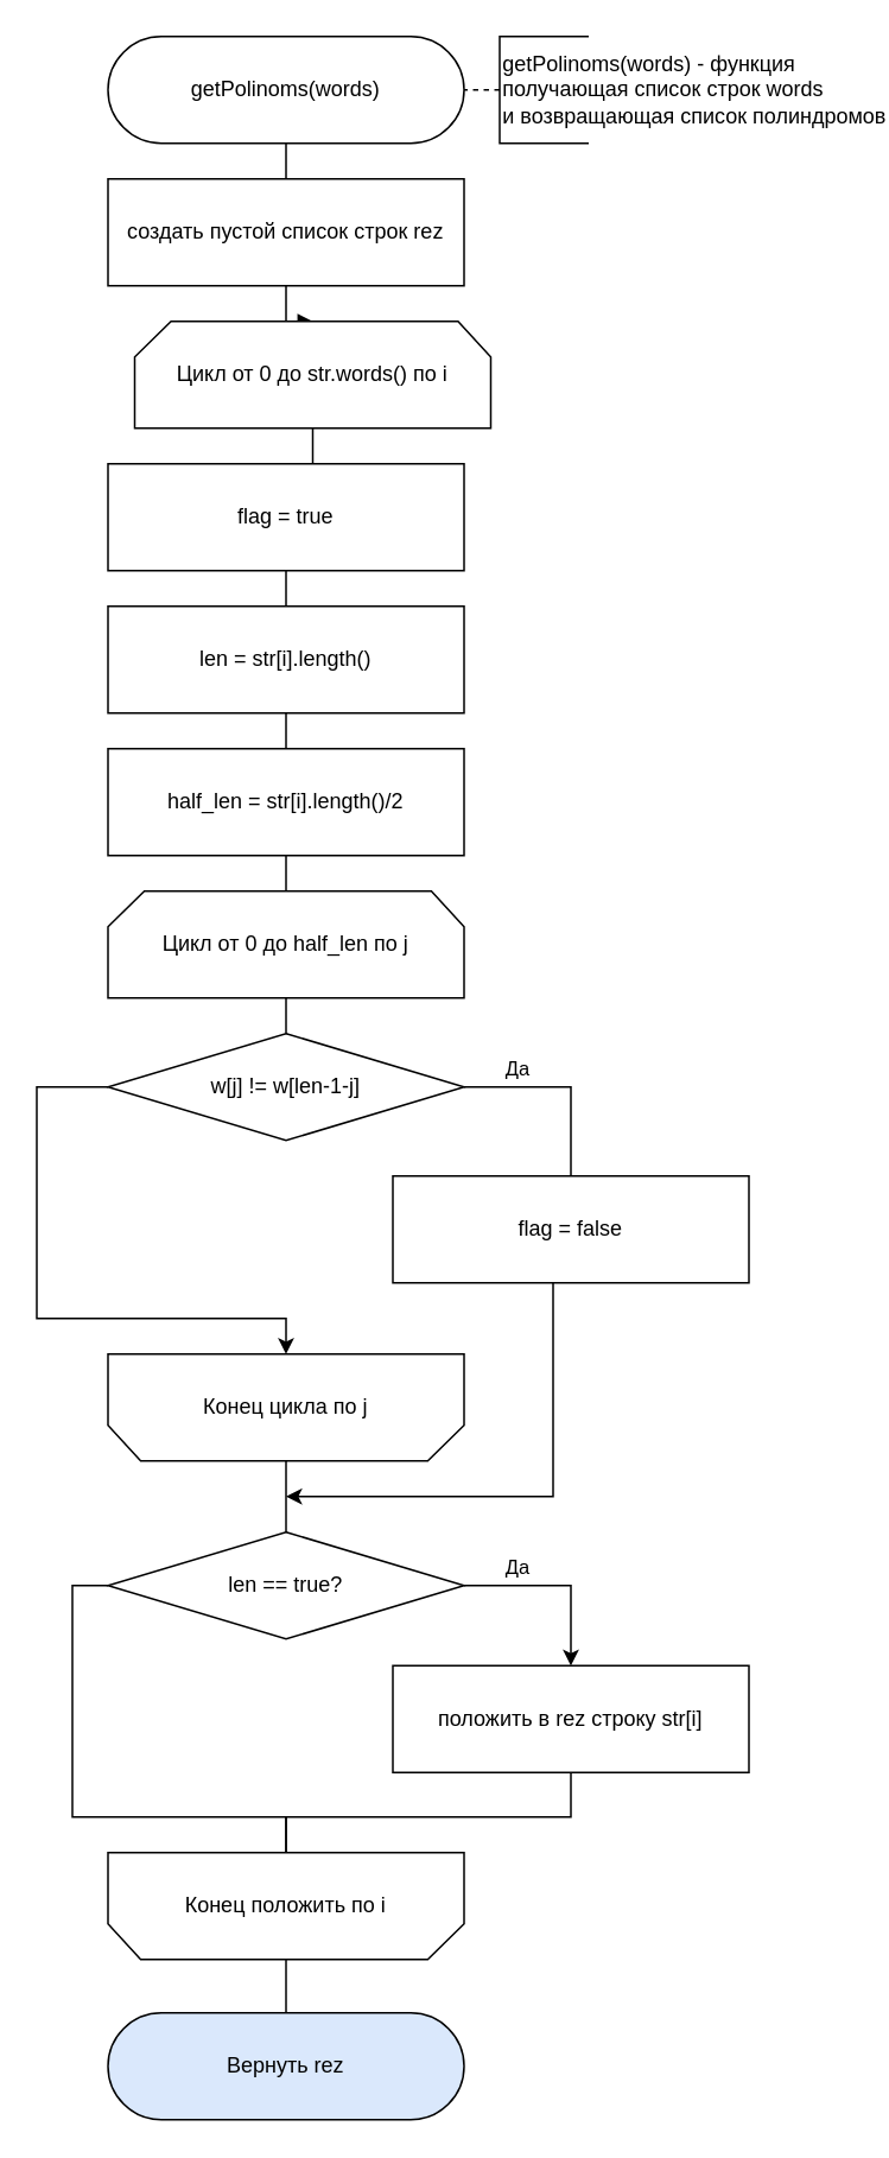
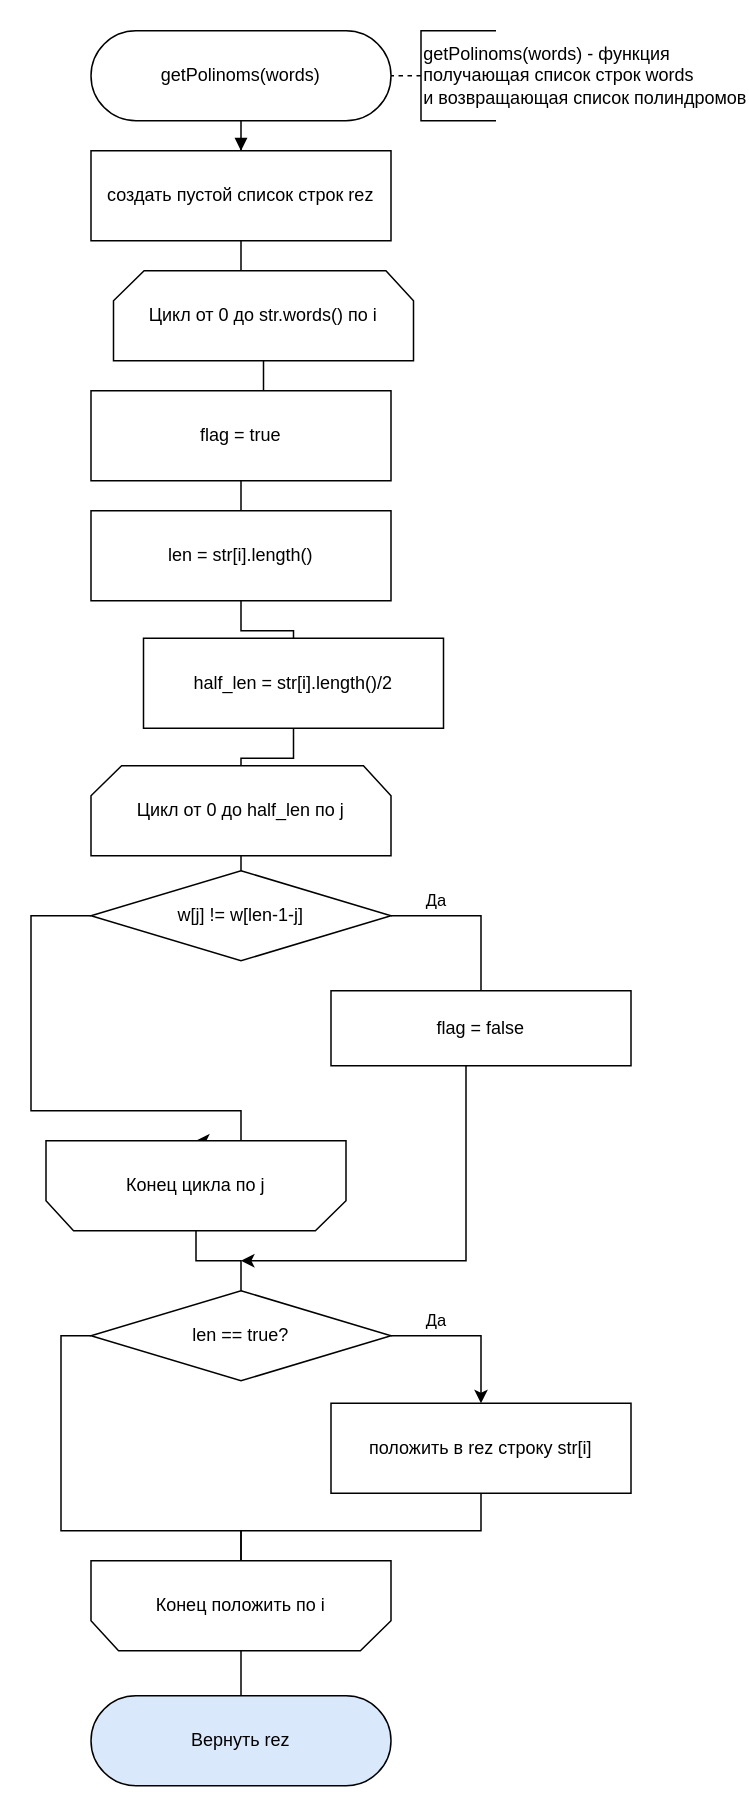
  <mxCell id="0" />
  <mxCell id="1" parent="0" />
- <mxCell id="2" value="" style="edgeStyle=orthogonalEdgeStyle;rounded=0;orthogonalLoop=1;jettySize=auto;html=1;endArrow=none;" parent="1" source="3" target="7" edge="1"><mxGeometry relative="1" as="geometry" /></mxCell>
+ <mxCell id="2" value="" style="edgeStyle=orthogonalEdgeStyle;rounded=0;orthogonalLoop=1;jettySize=auto;html=1;endArrow=block;" parent="1" source="3" target="7" edge="1"><mxGeometry relative="1" as="geometry" /></mxCell>
  <mxCell id="3" value="getPolinoms(words)" style="rounded=1;whiteSpace=wrap;html=1;arcSize=50;" parent="1" vertex="1"><mxGeometry x="60" y="20" width="200" height="60" as="geometry" /></mxCell>
  <mxCell id="4" value="&lt;div&gt;getPolinoms(words) - функция&lt;/div&gt;&lt;div&gt;получающая список строк words&lt;br&gt;&lt;/div&gt;&lt;div&gt;и возвращающая список полиндромов&lt;br&gt;&lt;/div&gt;" style="strokeWidth=1;html=1;shape=mxgraph.flowchart.annotation_1;align=left;pointerEvents=1;" parent="1" vertex="1"><mxGeometry x="280" y="20" width="50" height="60" as="geometry" /></mxCell>
  <mxCell id="5" value="" style="endArrow=none;dashed=1;html=1;exitX=0;exitY=0.5;exitDx=0;exitDy=0;exitPerimeter=0;entryX=1;entryY=0.5;entryDx=0;entryDy=0;" parent="1" source="4" target="3" edge="1"><mxGeometry width="50" height="50" relative="1" as="geometry"><mxPoint x="390" y="200" as="sourcePoint" /><mxPoint x="240" y="50" as="targetPoint" /></mxGeometry></mxCell>
- <mxCell id="6" value="" style="edgeStyle=orthogonalEdgeStyle;rounded=0;orthogonalLoop=1;jettySize=auto;html=1;endArrow=block;" parent="1" source="7" target="9" edge="1"><mxGeometry relative="1" as="geometry" /></mxCell>
+ <mxCell id="6" value="" style="edgeStyle=orthogonalEdgeStyle;rounded=0;orthogonalLoop=1;jettySize=auto;html=1;endArrow=none;" parent="1" source="7" target="9" edge="1"><mxGeometry relative="1" as="geometry" /></mxCell>
  <mxCell id="7" value="создать пустой список строк rez" style="rounded=0;whiteSpace=wrap;html=1;" parent="1" vertex="1"><mxGeometry x="60" y="100" width="200" height="60" as="geometry" /></mxCell>
  <mxCell id="8" value="" style="edgeStyle=orthogonalEdgeStyle;rounded=0;orthogonalLoop=1;jettySize=auto;html=1;endArrow=none;" edge="1" parent="1" source="9" target="22"><mxGeometry relative="1" as="geometry" /></mxCell>
  <mxCell id="9" value="Цикл от 0 до str.words() по i" style="strokeWidth=1;html=1;shape=stencil(rZVNb4MwDIZ/Ta5VIFoFxynrTlUvPeycUndEhQQF2q7/vikuGh+DMa8SB/wa3gcbW2FClqkqgIXcqByYeGNhuLa28MJa57ryob9NMbHkGF4wjCMMVVlAUqF2Vk6rXQaYKStnj3DR++rhoE0KDl3FivFX/8z9EjKxxngTbU3ZybTy3kxp49/lX2jGFy+IuT5ijApPyKEC11G/y9ugwMJ3MimYR9oSSN2KGu5vpI+/kwIaaUXpXp8VzIRtCHXxBQ97uDiayduSeDG1OlIvm60jVDfCE9IrYwso5E4lx09nT2b/41cW6r7cg0STzu0ZWkPXm++pBjQOmTYthyj+r0OvgU+wWBIs+JMdKGVQ/kaS2RImhtbrg4mo1ZExEvJgHUzM10FnGZ4jY6M7MKhVPNdq4QY=);whiteSpace=wrap;" parent="1" vertex="1"><mxGeometry x="75" y="180" width="200" height="60" as="geometry" /></mxCell>
  <mxCell id="10" value="Да" style="edgeStyle=orthogonalEdgeStyle;rounded=0;orthogonalLoop=1;jettySize=auto;html=1;entryX=0.5;entryY=0;entryDx=0;entryDy=0;exitX=1;exitY=0.5;exitDx=0;exitDy=0;endArrow=none;" edge="1" parent="1" source="12" target="14"><mxGeometry x="-0.455" y="10" relative="1" as="geometry"><Array as="points"><mxPoint x="320" y="610" /></Array><mxPoint as="offset" /></mxGeometry></mxCell>
  <mxCell id="11" style="edgeStyle=orthogonalEdgeStyle;rounded=0;orthogonalLoop=1;jettySize=auto;html=1;entryX=0.5;entryY=1;entryDx=0;entryDy=0;exitX=0;exitY=0.5;exitDx=0;exitDy=0;entryPerimeter=0;" edge="1" parent="1" source="12" target="30"><mxGeometry relative="1" as="geometry"><mxPoint x="0" y="660" as="targetPoint" /><Array as="points"><mxPoint x="20" y="610" /><mxPoint x="20" y="740" /><mxPoint x="160" y="740" /></Array></mxGeometry></mxCell>
  <mxCell id="12" value="w[j] != w[len-1-j]" style="rhombus;whiteSpace=wrap;html=1;" vertex="1" parent="1"><mxGeometry x="60" y="580" width="200" height="60" as="geometry" /></mxCell>
  <mxCell id="13" style="edgeStyle=orthogonalEdgeStyle;rounded=0;orthogonalLoop=1;jettySize=auto;html=1;fontColor=#030303;" edge="1" parent="1" source="14"><mxGeometry relative="1" as="geometry"><mxPoint x="160" y="840" as="targetPoint" /><Array as="points"><mxPoint x="310" y="840" /></Array></mxGeometry></mxCell>
- <mxCell id="14" value="flag = false" style="rounded=0;whiteSpace=wrap;html=1;" vertex="1" parent="1"><mxGeometry x="220" y="660" width="200" height="60" as="geometry" /></mxCell>
+ <mxCell id="14" value="flag = false" style="rounded=0;whiteSpace=wrap;html=1;" vertex="1" parent="1"><mxGeometry x="220" y="660" width="200" height="50" as="geometry" /></mxCell>
  <mxCell id="15" style="edgeStyle=orthogonalEdgeStyle;rounded=0;orthogonalLoop=1;jettySize=auto;html=1;entryX=0.5;entryY=1;entryDx=0;entryDy=0;entryPerimeter=0;fontColor=#000000;endArrow=none;" edge="1" parent="1" source="16" target="32"><mxGeometry relative="1" as="geometry"><Array as="points"><mxPoint x="320" y="1020" /><mxPoint x="160" y="1020" /></Array></mxGeometry></mxCell>
  <mxCell id="16" value="положить в rez строку str[i]" style="rounded=0;whiteSpace=wrap;html=1;" vertex="1" parent="1"><mxGeometry x="220" y="935" width="200" height="60" as="geometry" /></mxCell>
  <mxCell id="17" value="Да" style="edgeStyle=orthogonalEdgeStyle;rounded=0;orthogonalLoop=1;jettySize=auto;html=1;entryX=0.5;entryY=0;entryDx=0;entryDy=0;exitX=1;exitY=0.5;exitDx=0;exitDy=0;" edge="1" parent="1" source="19" target="16"><mxGeometry x="-0.429" y="10" relative="1" as="geometry"><mxPoint as="offset" /></mxGeometry></mxCell>
  <mxCell id="18" style="edgeStyle=orthogonalEdgeStyle;rounded=0;orthogonalLoop=1;jettySize=auto;html=1;fontColor=#000000;exitX=0;exitY=0.5;exitDx=0;exitDy=0;endArrow=none;" edge="1" parent="1" source="19"><mxGeometry relative="1" as="geometry"><mxPoint x="160" y="1040" as="targetPoint" /><Array as="points"><mxPoint x="40" y="890" /><mxPoint x="40" y="1020" /><mxPoint x="160" y="1020" /></Array></mxGeometry></mxCell>
  <mxCell id="19" value="len == true?" style="rhombus;whiteSpace=wrap;html=1;" vertex="1" parent="1"><mxGeometry x="60" y="860" width="200" height="60" as="geometry" /></mxCell>
  <mxCell id="20" value="Вернуть rez" style="rounded=1;whiteSpace=wrap;html=1;arcSize=50;fillColor=#dae8fc;" vertex="1" parent="1"><mxGeometry x="60" y="1130" width="200" height="60" as="geometry" /></mxCell>
  <mxCell id="21" style="edgeStyle=orthogonalEdgeStyle;rounded=0;orthogonalLoop=1;jettySize=auto;html=1;exitX=0.5;exitY=1;exitDx=0;exitDy=0;entryX=0.5;entryY=0;entryDx=0;entryDy=0;endArrow=none;" edge="1" parent="1" source="22" target="24"><mxGeometry relative="1" as="geometry" /></mxCell>
  <mxCell id="22" value="flag = true" style="rounded=0;whiteSpace=wrap;html=1;" vertex="1" parent="1"><mxGeometry x="60" y="260" width="200" height="60" as="geometry" /></mxCell>
  <mxCell id="23" style="edgeStyle=orthogonalEdgeStyle;rounded=0;orthogonalLoop=1;jettySize=auto;html=1;exitX=0.5;exitY=1;exitDx=0;exitDy=0;entryX=0.5;entryY=0;entryDx=0;entryDy=0;endArrow=none;" edge="1" parent="1" source="24" target="26"><mxGeometry relative="1" as="geometry" /></mxCell>
  <mxCell id="24" value="len = str[i].length()" style="rounded=0;whiteSpace=wrap;html=1;" vertex="1" parent="1"><mxGeometry x="60" y="340" width="200" height="60" as="geometry" /></mxCell>
  <mxCell id="25" style="edgeStyle=orthogonalEdgeStyle;rounded=0;orthogonalLoop=1;jettySize=auto;html=1;exitX=0.5;exitY=1;exitDx=0;exitDy=0;entryX=0.5;entryY=0;entryDx=0;entryDy=0;entryPerimeter=0;fontColor=#000000;endArrow=none;" edge="1" parent="1" source="26" target="28"><mxGeometry relative="1" as="geometry" /></mxCell>
- <mxCell id="26" value="half_len = str[i].length()/2" style="rounded=0;whiteSpace=wrap;html=1;" vertex="1" parent="1"><mxGeometry x="60" y="420" width="200" height="60" as="geometry" /></mxCell>
+ <mxCell id="26" value="half_len = str[i].length()/2" style="rounded=0;whiteSpace=wrap;html=1;" vertex="1" parent="1"><mxGeometry x="95" y="425" width="200" height="60" as="geometry" /></mxCell>
  <mxCell id="27" style="edgeStyle=orthogonalEdgeStyle;rounded=0;orthogonalLoop=1;jettySize=auto;html=1;exitX=0.5;exitY=1;exitDx=0;exitDy=0;exitPerimeter=0;entryX=0.5;entryY=0;entryDx=0;entryDy=0;fontColor=#000000;endArrow=none;" edge="1" parent="1" source="28" target="12"><mxGeometry relative="1" as="geometry" /></mxCell>
- <mxCell id="28" value="Цикл от 0 до half_len по j" style="strokeWidth=1;html=1;shape=stencil(rZVNb4MwDIZ/Ta5VIFoFxynrTlUvPeycUndEhQQF2q7/vikuGh+DMa8SB/wa3gcbW2FClqkqgIXcqByYeGNhuLa28MJa57ryob9NMbHkGF4wjCMMVVlAUqF2Vk6rXQaYKStnj3DR++rhoE0KDl3FivFX/8z9EjKxxngTbU3ZybTy3kxp49/lX2jGFy+IuT5ijApPyKEC11G/y9ugwMJ3MimYR9oSSN2KGu5vpI+/kwIaaUXpXp8VzIRtCHXxBQ97uDiayduSeDG1OlIvm60jVDfCE9IrYwso5E4lx09nT2b/41cW6r7cg0STzu0ZWkPXm++pBjQOmTYthyj+r0OvgU+wWBIs+JMdKGVQ/kaS2RImhtbrg4mo1ZExEvJgHUzM10FnGZ4jY6M7MKhVPNdq4QY=);whiteSpace=wrap;" vertex="1" parent="1"><mxGeometry x="60" y="500" width="200" height="60" as="geometry" /></mxCell>
+ <mxCell id="28" value="Цикл от 0 до half_len по j" style="strokeWidth=1;html=1;shape=stencil(rZVNb4MwDIZ/Ta5VIFoFxynrTlUvPeycUndEhQQF2q7/vikuGh+DMa8SB/wa3gcbW2FClqkqgIXcqByYeGNhuLa28MJa57ryob9NMbHkGF4wjCMMVVlAUqF2Vk6rXQaYKStnj3DR++rhoE0KDl3FivFX/8z9EjKxxngTbU3ZybTy3kxp49/lX2jGFy+IuT5ijApPyKEC11G/y9ugwMJ3MimYR9oSSN2KGu5vpI+/kwIaaUXpXp8VzIRtCHXxBQ97uDiayduSeDG1OlIvm60jVDfCE9IrYwso5E4lx09nT2b/41cW6r7cg0STzu0ZWkPXm++pBjQOmTYthyj+r0OvgU+wWBIs+JMdKGVQ/kaS2RImhtbrg4mo1ZExEvJgHUzM10FnGZ4jY6M7MKhVPNdq4QY=);whiteSpace=wrap;" vertex="1" parent="1"><mxGeometry x="60" y="510" width="200" height="60" as="geometry" /></mxCell>
  <mxCell id="29" style="edgeStyle=orthogonalEdgeStyle;rounded=0;orthogonalLoop=1;jettySize=auto;html=1;exitX=0.5;exitY=0;exitDx=0;exitDy=0;exitPerimeter=0;entryX=0.5;entryY=0;entryDx=0;entryDy=0;fontColor=#000000;endArrow=none;" edge="1" parent="1" source="30" target="19"><mxGeometry relative="1" as="geometry" /></mxCell>
- <mxCell id="30" value="Конец цикла по j" style="strokeWidth=1;html=1;shape=stencil(rZVNb4MwDIZ/Ta5VIFoFxynrTlUvPeycUndEhQQF2q7/vikuGh+DMa8SB/wa3gcbW2FClqkqgIXcqByYeGNhuLa28MJa57ryob9NMbHkGF4wjCMMVVlAUqF2Vk6rXQaYKStnj3DR++rhoE0KDl3FivFX/8z9EjKxxngTbU3ZybTy3kxp49/lX2jGFy+IuT5ijApPyKEC11G/y9ugwMJ3MimYR9oSSN2KGu5vpI+/kwIaaUXpXp8VzIRtCHXxBQ97uDiayduSeDG1OlIvm60jVDfCE9IrYwso5E4lx09nT2b/41cW6r7cg0STzu0ZWkPXm++pBjQOmTYthyj+r0OvgU+wWBIs+JMdKGVQ/kaS2RImhtbrg4mo1ZExEvJgHUzM10FnGZ4jY6M7MKhVPNdq4QY=);whiteSpace=wrap;direction=west;" vertex="1" parent="1"><mxGeometry x="60" y="760" width="200" height="60" as="geometry" /></mxCell>
+ <mxCell id="30" value="Конец цикла по j" style="strokeWidth=1;html=1;shape=stencil(rZVNb4MwDIZ/Ta5VIFoFxynrTlUvPeycUndEhQQF2q7/vikuGh+DMa8SB/wa3gcbW2FClqkqgIXcqByYeGNhuLa28MJa57ryob9NMbHkGF4wjCMMVVlAUqF2Vk6rXQaYKStnj3DR++rhoE0KDl3FivFX/8z9EjKxxngTbU3ZybTy3kxp49/lX2jGFy+IuT5ijApPyKEC11G/y9ugwMJ3MimYR9oSSN2KGu5vpI+/kwIaaUXpXp8VzIRtCHXxBQ97uDiayduSeDG1OlIvm60jVDfCE9IrYwso5E4lx09nT2b/41cW6r7cg0STzu0ZWkPXm++pBjQOmTYthyj+r0OvgU+wWBIs+JMdKGVQ/kaS2RImhtbrg4mo1ZExEvJgHUzM10FnGZ4jY6M7MKhVPNdq4QY=);whiteSpace=wrap;direction=west;" vertex="1" parent="1"><mxGeometry x="30" y="760" width="200" height="60" as="geometry" /></mxCell>
  <mxCell id="31" style="edgeStyle=orthogonalEdgeStyle;rounded=0;orthogonalLoop=1;jettySize=auto;html=1;exitX=0.5;exitY=0;exitDx=0;exitDy=0;exitPerimeter=0;entryX=0.5;entryY=0;entryDx=0;entryDy=0;fontColor=#000000;endArrow=none;" edge="1" parent="1" source="32" target="20"><mxGeometry relative="1" as="geometry" /></mxCell>
  <mxCell id="32" value="Конец положить по i" style="strokeWidth=1;html=1;shape=stencil(rZVNb4MwDIZ/Ta5VIFoFxynrTlUvPeycUndEhQQF2q7/vikuGh+DMa8SB/wa3gcbW2FClqkqgIXcqByYeGNhuLa28MJa57ryob9NMbHkGF4wjCMMVVlAUqF2Vk6rXQaYKStnj3DR++rhoE0KDl3FivFX/8z9EjKxxngTbU3ZybTy3kxp49/lX2jGFy+IuT5ijApPyKEC11G/y9ugwMJ3MimYR9oSSN2KGu5vpI+/kwIaaUXpXp8VzIRtCHXxBQ97uDiayduSeDG1OlIvm60jVDfCE9IrYwso5E4lx09nT2b/41cW6r7cg0STzu0ZWkPXm++pBjQOmTYthyj+r0OvgU+wWBIs+JMdKGVQ/kaS2RImhtbrg4mo1ZExEvJgHUzM10FnGZ4jY6M7MKhVPNdq4QY=);whiteSpace=wrap;direction=west;" vertex="1" parent="1"><mxGeometry x="60" y="1040" width="200" height="60" as="geometry" /></mxCell>
